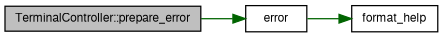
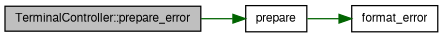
  digraph {
    rankdir=LR
    node [color=black fillcolor=white fontname=FreeSans fontsize=10 shape=record style=filled]
    edge [color=darkgreen fontname=FreeSans fontsize=10 labelfontname=FreeSans labelfontsize=10 style=solid]
    n1 [fillcolor=grey75 fontcolor=black height=0.2 label="TerminalController::prepare_error" width=0.4]
-   n2 [height=0.2 label=error width=0.4]
-   n3 [height=0.2 label=format_help width=0.4]
+   n2 [height=0.2 label=prepare width=0.4]
+   n3 [height=0.2 label=format_error width=0.4]
    n1 -> n2
    n2 -> n3
  }
